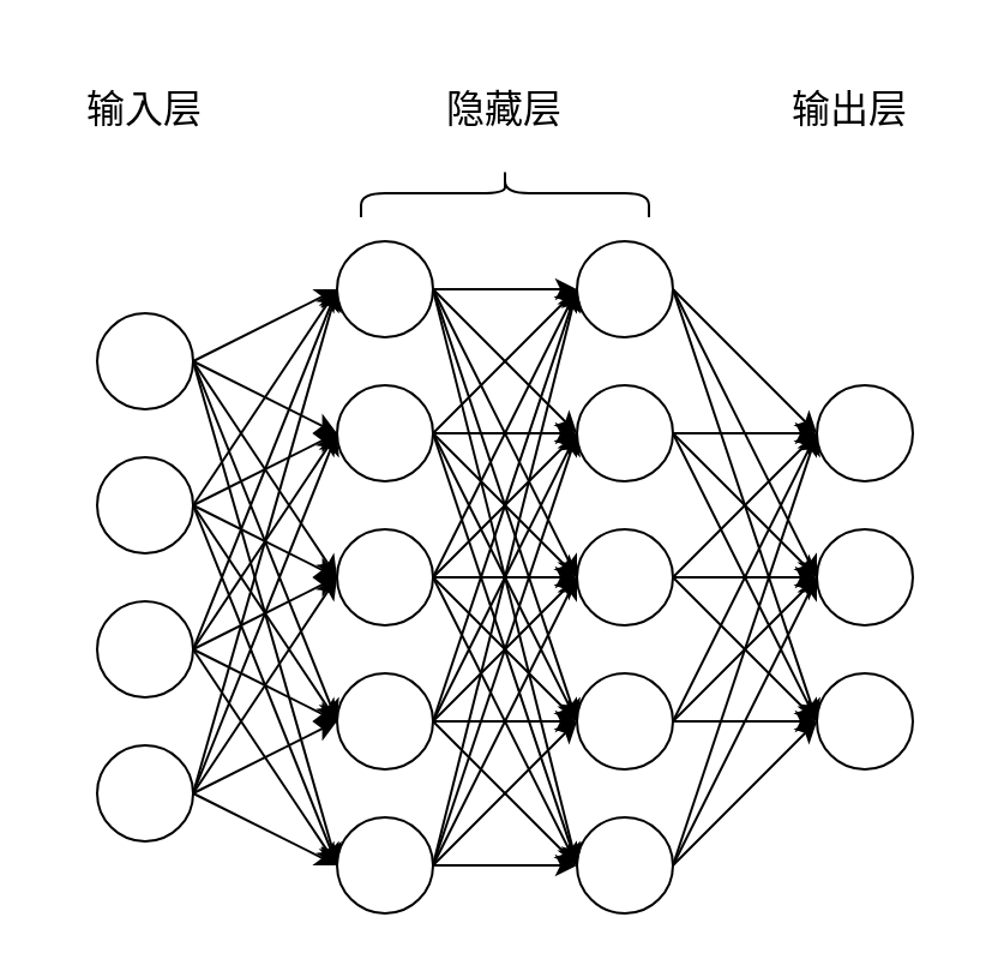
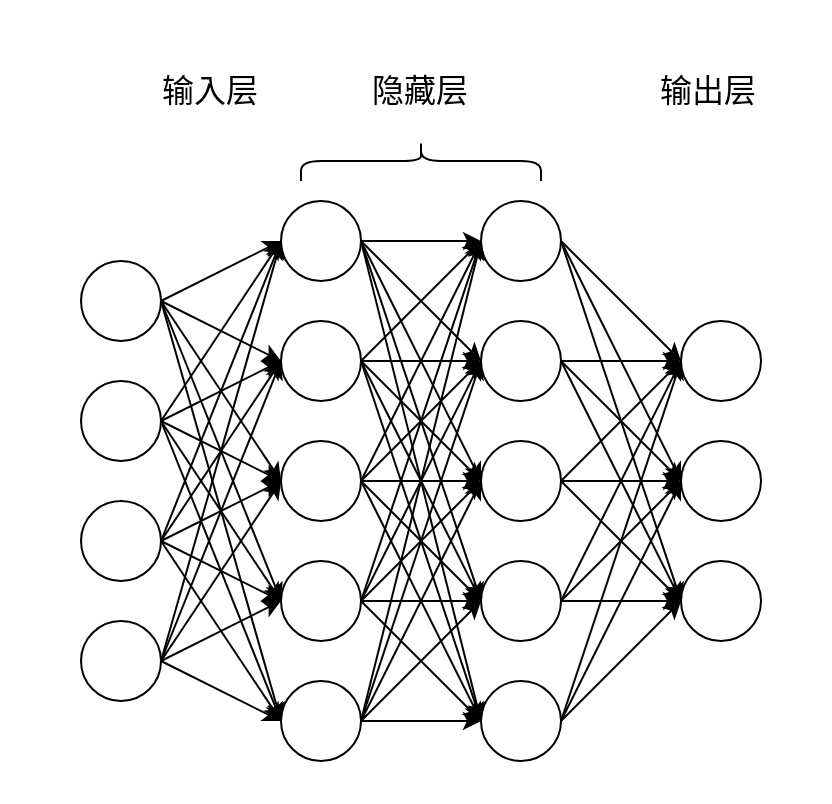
  <mxCell id="0" />
  <mxCell id="1" parent="0" />
  <mxCell id="2" value="" style="ellipse;whiteSpace=wrap;html=1;aspect=fixed;" parent="1" vertex="1"><mxGeometry x="40" y="130" width="40" height="40" as="geometry" /></mxCell>
  <mxCell id="3" value="" style="ellipse;whiteSpace=wrap;html=1;aspect=fixed;" parent="1" vertex="1"><mxGeometry x="40" y="190" width="40" height="40" as="geometry" /></mxCell>
  <mxCell id="4" value="" style="ellipse;whiteSpace=wrap;html=1;aspect=fixed;" parent="1" vertex="1"><mxGeometry x="40" y="250" width="40" height="40" as="geometry" /></mxCell>
  <mxCell id="5" value="" style="ellipse;whiteSpace=wrap;html=1;aspect=fixed;" parent="1" vertex="1"><mxGeometry x="40" y="310" width="40" height="40" as="geometry" /></mxCell>
  <mxCell id="6" value="" style="ellipse;whiteSpace=wrap;html=1;aspect=fixed;" parent="1" vertex="1"><mxGeometry x="140" y="100" width="40" height="40" as="geometry" /></mxCell>
  <mxCell id="7" value="" style="ellipse;whiteSpace=wrap;html=1;aspect=fixed;" parent="1" vertex="1"><mxGeometry x="140" y="160" width="40" height="40" as="geometry" /></mxCell>
  <mxCell id="8" value="" style="ellipse;whiteSpace=wrap;html=1;aspect=fixed;" parent="1" vertex="1"><mxGeometry x="140" y="220" width="40" height="40" as="geometry" /></mxCell>
  <mxCell id="9" value="" style="ellipse;whiteSpace=wrap;html=1;aspect=fixed;" parent="1" vertex="1"><mxGeometry x="140" y="280" width="40" height="40" as="geometry" /></mxCell>
  <mxCell id="10" value="" style="ellipse;whiteSpace=wrap;html=1;aspect=fixed;" parent="1" vertex="1"><mxGeometry x="140" y="340" width="40" height="40" as="geometry" /></mxCell>
  <mxCell id="11" value="" style="ellipse;whiteSpace=wrap;html=1;aspect=fixed;" parent="1" vertex="1"><mxGeometry x="240" y="100" width="40" height="40" as="geometry" /></mxCell>
  <mxCell id="12" value="" style="ellipse;whiteSpace=wrap;html=1;aspect=fixed;" parent="1" vertex="1"><mxGeometry x="240" y="160" width="40" height="40" as="geometry" /></mxCell>
  <mxCell id="13" value="" style="ellipse;whiteSpace=wrap;html=1;aspect=fixed;" parent="1" vertex="1"><mxGeometry x="240" y="220" width="40" height="40" as="geometry" /></mxCell>
  <mxCell id="14" value="" style="ellipse;whiteSpace=wrap;html=1;aspect=fixed;" parent="1" vertex="1"><mxGeometry x="240" y="280" width="40" height="40" as="geometry" /></mxCell>
  <mxCell id="15" value="" style="ellipse;whiteSpace=wrap;html=1;aspect=fixed;" parent="1" vertex="1"><mxGeometry x="240" y="340" width="40" height="40" as="geometry" /></mxCell>
  <mxCell id="16" value="" style="ellipse;whiteSpace=wrap;html=1;aspect=fixed;" parent="1" vertex="1"><mxGeometry x="340" y="160" width="40" height="40" as="geometry" /></mxCell>
  <mxCell id="17" value="" style="ellipse;whiteSpace=wrap;html=1;aspect=fixed;" parent="1" vertex="1"><mxGeometry x="340" y="220" width="40" height="40" as="geometry" /></mxCell>
  <mxCell id="18" value="" style="ellipse;whiteSpace=wrap;html=1;aspect=fixed;" parent="1" vertex="1"><mxGeometry x="340" y="280" width="40" height="40" as="geometry" /></mxCell>
  <mxCell id="19" value="" style="endArrow=classic;html=1;rounded=0;entryX=0;entryY=0.5;entryDx=0;entryDy=0;" parent="1" target="6" edge="1"><mxGeometry width="50" height="50" relative="1" as="geometry"><mxPoint x="80" y="150" as="sourcePoint" /><mxPoint x="130" y="100" as="targetPoint" /></mxGeometry></mxCell>
  <mxCell id="20" value="" style="endArrow=classic;html=1;rounded=0;entryX=0;entryY=0.5;entryDx=0;entryDy=0;" parent="1" target="7" edge="1"><mxGeometry width="50" height="50" relative="1" as="geometry"><mxPoint x="80" y="150" as="sourcePoint" /><mxPoint x="130" y="100" as="targetPoint" /></mxGeometry></mxCell>
  <mxCell id="21" value="" style="endArrow=classic;html=1;rounded=0;entryX=0;entryY=0.5;entryDx=0;entryDy=0;exitX=1;exitY=0.5;exitDx=0;exitDy=0;" parent="1" source="2" target="8" edge="1"><mxGeometry width="50" height="50" relative="1" as="geometry"><mxPoint x="90" y="160" as="sourcePoint" /><mxPoint x="150" y="190" as="targetPoint" /></mxGeometry></mxCell>
  <mxCell id="22" value="" style="endArrow=classic;html=1;rounded=0;entryX=0;entryY=0.5;entryDx=0;entryDy=0;exitX=1;exitY=0.5;exitDx=0;exitDy=0;" parent="1" source="2" target="9" edge="1"><mxGeometry width="50" height="50" relative="1" as="geometry"><mxPoint x="90" y="160" as="sourcePoint" /><mxPoint x="150" y="250" as="targetPoint" /></mxGeometry></mxCell>
  <mxCell id="23" value="" style="endArrow=classic;html=1;rounded=0;entryX=0;entryY=0.5;entryDx=0;entryDy=0;exitX=1;exitY=0.5;exitDx=0;exitDy=0;" parent="1" source="2" target="10" edge="1"><mxGeometry width="50" height="50" relative="1" as="geometry"><mxPoint x="90" y="160" as="sourcePoint" /><mxPoint x="150" y="310" as="targetPoint" /></mxGeometry></mxCell>
  <mxCell id="24" value="" style="endArrow=classic;html=1;rounded=0;entryX=0;entryY=0.5;entryDx=0;entryDy=0;exitX=1;exitY=0.5;exitDx=0;exitDy=0;" parent="1" source="3" target="7" edge="1"><mxGeometry width="50" height="50" relative="1" as="geometry"><mxPoint x="90" y="160" as="sourcePoint" /><mxPoint x="150" y="130" as="targetPoint" /></mxGeometry></mxCell>
  <mxCell id="25" value="" style="endArrow=classic;html=1;rounded=0;entryX=0;entryY=0.5;entryDx=0;entryDy=0;" parent="1" target="6" edge="1"><mxGeometry width="50" height="50" relative="1" as="geometry"><mxPoint x="80" y="210" as="sourcePoint" /><mxPoint x="130" y="160" as="targetPoint" /></mxGeometry></mxCell>
  <mxCell id="26" value="" style="endArrow=classic;html=1;rounded=0;" parent="1" edge="1"><mxGeometry width="50" height="50" relative="1" as="geometry"><mxPoint x="80" y="210" as="sourcePoint" /><mxPoint x="140" y="240" as="targetPoint" /></mxGeometry></mxCell>
  <mxCell id="27" value="" style="endArrow=classic;html=1;rounded=0;entryX=0;entryY=0.5;entryDx=0;entryDy=0;" parent="1" target="9" edge="1"><mxGeometry width="50" height="50" relative="1" as="geometry"><mxPoint x="80" y="210" as="sourcePoint" /><mxPoint x="130" y="160" as="targetPoint" /></mxGeometry></mxCell>
  <mxCell id="28" value="" style="endArrow=classic;html=1;rounded=0;" parent="1" edge="1"><mxGeometry width="50" height="50" relative="1" as="geometry"><mxPoint x="80" y="210" as="sourcePoint" /><mxPoint x="140" y="360" as="targetPoint" /></mxGeometry></mxCell>
  <mxCell id="29" value="" style="endArrow=classic;html=1;rounded=0;entryX=0;entryY=0.5;entryDx=0;entryDy=0;" parent="1" target="6" edge="1"><mxGeometry width="50" height="50" relative="1" as="geometry"><mxPoint x="80" y="270" as="sourcePoint" /><mxPoint x="130" y="220" as="targetPoint" /></mxGeometry></mxCell>
  <mxCell id="30" value="" style="endArrow=classic;html=1;rounded=0;entryX=0;entryY=0.5;entryDx=0;entryDy=0;" parent="1" target="7" edge="1"><mxGeometry width="50" height="50" relative="1" as="geometry"><mxPoint x="80" y="270" as="sourcePoint" /><mxPoint x="130" y="220" as="targetPoint" /></mxGeometry></mxCell>
  <mxCell id="31" value="" style="endArrow=classic;html=1;rounded=0;entryX=0;entryY=0.5;entryDx=0;entryDy=0;" parent="1" target="8" edge="1"><mxGeometry width="50" height="50" relative="1" as="geometry"><mxPoint x="80" y="270" as="sourcePoint" /><mxPoint x="130" y="220" as="targetPoint" /></mxGeometry></mxCell>
  <mxCell id="32" value="" style="endArrow=classic;html=1;rounded=0;" parent="1" edge="1"><mxGeometry width="50" height="50" relative="1" as="geometry"><mxPoint x="80" y="270" as="sourcePoint" /><mxPoint x="140" y="300" as="targetPoint" /></mxGeometry></mxCell>
  <mxCell id="33" value="" style="endArrow=classic;html=1;rounded=0;" parent="1" edge="1"><mxGeometry width="50" height="50" relative="1" as="geometry"><mxPoint x="80" y="270" as="sourcePoint" /><mxPoint x="140" y="360" as="targetPoint" /></mxGeometry></mxCell>
  <mxCell id="34" value="" style="endArrow=classic;html=1;rounded=0;" parent="1" edge="1"><mxGeometry width="50" height="50" relative="1" as="geometry"><mxPoint x="80" y="330" as="sourcePoint" /><mxPoint x="140" y="120" as="targetPoint" /></mxGeometry></mxCell>
  <mxCell id="35" value="" style="endArrow=classic;html=1;rounded=0;entryX=0;entryY=0.5;entryDx=0;entryDy=0;" parent="1" target="7" edge="1"><mxGeometry width="50" height="50" relative="1" as="geometry"><mxPoint x="80" y="330" as="sourcePoint" /><mxPoint x="130" y="280" as="targetPoint" /></mxGeometry></mxCell>
  <mxCell id="36" value="" style="endArrow=classic;html=1;rounded=0;" parent="1" edge="1"><mxGeometry width="50" height="50" relative="1" as="geometry"><mxPoint x="80" y="330" as="sourcePoint" /><mxPoint x="140" y="240" as="targetPoint" /></mxGeometry></mxCell>
  <mxCell id="37" value="" style="endArrow=classic;html=1;rounded=0;" parent="1" edge="1"><mxGeometry width="50" height="50" relative="1" as="geometry"><mxPoint x="80" y="330" as="sourcePoint" /><mxPoint x="140" y="300" as="targetPoint" /></mxGeometry></mxCell>
  <mxCell id="38" value="" style="endArrow=classic;html=1;rounded=0;" parent="1" edge="1"><mxGeometry width="50" height="50" relative="1" as="geometry"><mxPoint x="80" y="330" as="sourcePoint" /><mxPoint x="140" y="360" as="targetPoint" /></mxGeometry></mxCell>
  <mxCell id="39" value="" style="endArrow=classic;html=1;rounded=0;entryX=0;entryY=0.5;entryDx=0;entryDy=0;" parent="1" target="11" edge="1"><mxGeometry width="50" height="50" relative="1" as="geometry"><mxPoint x="180" y="360" as="sourcePoint" /><mxPoint x="230" y="310" as="targetPoint" /></mxGeometry></mxCell>
  <mxCell id="40" value="" style="endArrow=classic;html=1;rounded=0;entryX=0;entryY=0.5;entryDx=0;entryDy=0;" parent="1" target="11" edge="1"><mxGeometry width="50" height="50" relative="1" as="geometry"><mxPoint x="180" y="300" as="sourcePoint" /><mxPoint x="210" y="80" as="targetPoint" /></mxGeometry></mxCell>
  <mxCell id="41" value="" style="endArrow=classic;html=1;rounded=0;entryX=0;entryY=0.5;entryDx=0;entryDy=0;" parent="1" target="11" edge="1"><mxGeometry width="50" height="50" relative="1" as="geometry"><mxPoint x="180" y="240" as="sourcePoint" /><mxPoint x="230" y="190" as="targetPoint" /></mxGeometry></mxCell>
  <mxCell id="42" value="" style="endArrow=classic;html=1;rounded=0;entryX=0;entryY=0.5;entryDx=0;entryDy=0;" parent="1" target="11" edge="1"><mxGeometry width="50" height="50" relative="1" as="geometry"><mxPoint x="180" y="180" as="sourcePoint" /><mxPoint x="230" y="130" as="targetPoint" /></mxGeometry></mxCell>
  <mxCell id="43" value="" style="endArrow=classic;html=1;rounded=0;entryX=0;entryY=0.5;entryDx=0;entryDy=0;" parent="1" target="11" edge="1"><mxGeometry width="50" height="50" relative="1" as="geometry"><mxPoint x="180" y="120" as="sourcePoint" /><mxPoint x="230" y="70" as="targetPoint" /></mxGeometry></mxCell>
  <mxCell id="44" value="" style="endArrow=classic;html=1;rounded=0;entryX=0;entryY=0.5;entryDx=0;entryDy=0;" parent="1" target="12" edge="1"><mxGeometry width="50" height="50" relative="1" as="geometry"><mxPoint x="180" y="120" as="sourcePoint" /><mxPoint x="230" y="70" as="targetPoint" /></mxGeometry></mxCell>
  <mxCell id="45" value="" style="endArrow=classic;html=1;rounded=0;entryX=0;entryY=0.5;entryDx=0;entryDy=0;exitX=1;exitY=0.5;exitDx=0;exitDy=0;" parent="1" source="7" target="12" edge="1"><mxGeometry width="50" height="50" relative="1" as="geometry"><mxPoint x="200" y="70" as="sourcePoint" /><mxPoint x="250" y="20" as="targetPoint" /></mxGeometry></mxCell>
  <mxCell id="46" value="" style="endArrow=classic;html=1;rounded=0;entryX=0;entryY=0.5;entryDx=0;entryDy=0;exitX=1;exitY=0.5;exitDx=0;exitDy=0;" parent="1" source="8" target="12" edge="1"><mxGeometry width="50" height="50" relative="1" as="geometry"><mxPoint x="200" y="110" as="sourcePoint" /><mxPoint x="250" y="60" as="targetPoint" /></mxGeometry></mxCell>
  <mxCell id="47" value="" style="endArrow=classic;html=1;rounded=0;entryX=0;entryY=0.5;entryDx=0;entryDy=0;" parent="1" target="12" edge="1"><mxGeometry width="50" height="50" relative="1" as="geometry"><mxPoint x="180" y="300" as="sourcePoint" /><mxPoint x="230" y="250" as="targetPoint" /></mxGeometry></mxCell>
  <mxCell id="48" value="" style="endArrow=classic;html=1;rounded=0;entryX=0;entryY=0.5;entryDx=0;entryDy=0;" parent="1" target="12" edge="1"><mxGeometry width="50" height="50" relative="1" as="geometry"><mxPoint x="180" y="360" as="sourcePoint" /><mxPoint x="230" y="310" as="targetPoint" /></mxGeometry></mxCell>
  <mxCell id="49" value="" style="endArrow=classic;html=1;rounded=0;entryX=0;entryY=0.5;entryDx=0;entryDy=0;exitX=1;exitY=0.5;exitDx=0;exitDy=0;" parent="1" source="6" target="13" edge="1"><mxGeometry width="50" height="50" relative="1" as="geometry"><mxPoint x="190" y="450" as="sourcePoint" /><mxPoint x="240" y="400" as="targetPoint" /></mxGeometry></mxCell>
  <mxCell id="50" value="" style="endArrow=classic;html=1;rounded=0;exitX=1;exitY=0.5;exitDx=0;exitDy=0;entryX=0;entryY=0.5;entryDx=0;entryDy=0;" parent="1" source="7" target="13" edge="1"><mxGeometry width="50" height="50" relative="1" as="geometry"><mxPoint x="170" y="430" as="sourcePoint" /><mxPoint x="240" y="230" as="targetPoint" /></mxGeometry></mxCell>
  <mxCell id="51" value="" style="endArrow=classic;html=1;rounded=0;entryX=0;entryY=0.5;entryDx=0;entryDy=0;exitX=1;exitY=0.5;exitDx=0;exitDy=0;" parent="1" source="8" target="13" edge="1"><mxGeometry width="50" height="50" relative="1" as="geometry"><mxPoint x="170" y="470" as="sourcePoint" /><mxPoint x="220" y="420" as="targetPoint" /></mxGeometry></mxCell>
  <mxCell id="52" value="" style="endArrow=classic;html=1;rounded=0;entryX=0;entryY=0.5;entryDx=0;entryDy=0;exitX=1;exitY=0.5;exitDx=0;exitDy=0;" parent="1" source="9" target="13" edge="1"><mxGeometry width="50" height="50" relative="1" as="geometry"><mxPoint x="260" y="480" as="sourcePoint" /><mxPoint x="310" y="430" as="targetPoint" /></mxGeometry></mxCell>
  <mxCell id="53" value="" style="endArrow=classic;html=1;rounded=0;entryX=0;entryY=0.5;entryDx=0;entryDy=0;exitX=1;exitY=0.5;exitDx=0;exitDy=0;" parent="1" source="10" target="13" edge="1"><mxGeometry width="50" height="50" relative="1" as="geometry"><mxPoint x="180" y="470" as="sourcePoint" /><mxPoint x="230" y="420" as="targetPoint" /></mxGeometry></mxCell>
  <mxCell id="54" value="" style="endArrow=classic;html=1;rounded=0;entryX=0;entryY=0.5;entryDx=0;entryDy=0;exitX=1;exitY=0.5;exitDx=0;exitDy=0;" parent="1" source="9" target="15" edge="1"><mxGeometry width="50" height="50" relative="1" as="geometry"><mxPoint x="430" y="490" as="sourcePoint" /><mxPoint x="480" y="440" as="targetPoint" /></mxGeometry></mxCell>
  <mxCell id="55" value="" style="endArrow=classic;html=1;rounded=0;entryX=0;entryY=0.5;entryDx=0;entryDy=0;exitX=1;exitY=0.5;exitDx=0;exitDy=0;" parent="1" source="10" target="15" edge="1"><mxGeometry width="50" height="50" relative="1" as="geometry"><mxPoint x="160" y="460" as="sourcePoint" /><mxPoint x="210" y="410" as="targetPoint" /></mxGeometry></mxCell>
  <mxCell id="56" value="" style="endArrow=classic;html=1;rounded=0;entryX=0;entryY=0.5;entryDx=0;entryDy=0;exitX=1;exitY=0.5;exitDx=0;exitDy=0;" parent="1" source="7" target="14" edge="1"><mxGeometry width="50" height="50" relative="1" as="geometry"><mxPoint x="160" y="510" as="sourcePoint" /><mxPoint x="210" y="460" as="targetPoint" /></mxGeometry></mxCell>
  <mxCell id="57" value="" style="endArrow=classic;html=1;rounded=0;entryX=0;entryY=0.5;entryDx=0;entryDy=0;exitX=1;exitY=0.5;exitDx=0;exitDy=0;" parent="1" source="8" target="14" edge="1"><mxGeometry width="50" height="50" relative="1" as="geometry"><mxPoint x="170" y="430" as="sourcePoint" /><mxPoint x="220" y="380" as="targetPoint" /></mxGeometry></mxCell>
  <mxCell id="58" value="" style="endArrow=classic;html=1;rounded=0;entryX=0;entryY=0.5;entryDx=0;entryDy=0;exitX=1;exitY=0.5;exitDx=0;exitDy=0;" parent="1" source="9" target="14" edge="1"><mxGeometry width="50" height="50" relative="1" as="geometry"><mxPoint x="170" y="470" as="sourcePoint" /><mxPoint x="220" y="420" as="targetPoint" /></mxGeometry></mxCell>
  <mxCell id="59" value="" style="endArrow=classic;html=1;rounded=0;entryX=0;entryY=0.5;entryDx=0;entryDy=0;exitX=1;exitY=0.5;exitDx=0;exitDy=0;" parent="1" source="10" target="14" edge="1"><mxGeometry width="50" height="50" relative="1" as="geometry"><mxPoint x="160" y="460" as="sourcePoint" /><mxPoint x="210" y="410" as="targetPoint" /></mxGeometry></mxCell>
  <mxCell id="60" value="" style="endArrow=classic;html=1;rounded=0;entryX=0;entryY=0.5;entryDx=0;entryDy=0;exitX=1;exitY=0.5;exitDx=0;exitDy=0;" parent="1" source="6" target="14" edge="1"><mxGeometry width="50" height="50" relative="1" as="geometry"><mxPoint x="250" y="530" as="sourcePoint" /><mxPoint x="300" y="480" as="targetPoint" /></mxGeometry></mxCell>
  <mxCell id="61" value="" style="endArrow=classic;html=1;rounded=0;entryX=0;entryY=0.5;entryDx=0;entryDy=0;exitX=1;exitY=0.5;exitDx=0;exitDy=0;" parent="1" source="7" target="15" edge="1"><mxGeometry width="50" height="50" relative="1" as="geometry"><mxPoint x="160" y="530" as="sourcePoint" /><mxPoint x="220" y="410" as="targetPoint" /></mxGeometry></mxCell>
  <mxCell id="62" value="" style="endArrow=classic;html=1;rounded=0;entryX=0;entryY=0.5;entryDx=0;entryDy=0;exitX=1;exitY=0.5;exitDx=0;exitDy=0;" parent="1" source="6" target="15" edge="1"><mxGeometry width="50" height="50" relative="1" as="geometry"><mxPoint x="70" y="480" as="sourcePoint" /><mxPoint x="120" y="430" as="targetPoint" /></mxGeometry></mxCell>
  <mxCell id="63" value="" style="endArrow=classic;html=1;rounded=0;entryX=0;entryY=0.5;entryDx=0;entryDy=0;exitX=1;exitY=0.5;exitDx=0;exitDy=0;" parent="1" source="8" target="15" edge="1"><mxGeometry width="50" height="50" relative="1" as="geometry"><mxPoint x="240" y="500" as="sourcePoint" /><mxPoint x="290" y="450" as="targetPoint" /></mxGeometry></mxCell>
  <mxCell id="64" value="" style="endArrow=classic;html=1;rounded=0;entryX=0;entryY=0.5;entryDx=0;entryDy=0;exitX=1;exitY=0.5;exitDx=0;exitDy=0;" parent="1" source="13" target="16" edge="1"><mxGeometry width="50" height="50" relative="1" as="geometry"><mxPoint x="270" y="480" as="sourcePoint" /><mxPoint x="320" y="430" as="targetPoint" /></mxGeometry></mxCell>
  <mxCell id="65" value="" style="endArrow=classic;html=1;rounded=0;entryX=0;entryY=0.5;entryDx=0;entryDy=0;exitX=1;exitY=0.5;exitDx=0;exitDy=0;" parent="1" source="12" target="16" edge="1"><mxGeometry width="50" height="50" relative="1" as="geometry"><mxPoint x="230" y="500" as="sourcePoint" /><mxPoint x="280" y="450" as="targetPoint" /></mxGeometry></mxCell>
  <mxCell id="66" value="" style="endArrow=classic;html=1;rounded=0;entryX=0;entryY=0.5;entryDx=0;entryDy=0;exitX=1;exitY=0.5;exitDx=0;exitDy=0;" parent="1" source="11" target="16" edge="1"><mxGeometry width="50" height="50" relative="1" as="geometry"><mxPoint x="320" y="460" as="sourcePoint" /><mxPoint x="370" y="410" as="targetPoint" /></mxGeometry></mxCell>
  <mxCell id="67" value="" style="endArrow=classic;html=1;rounded=0;entryX=0;entryY=0.5;entryDx=0;entryDy=0;exitX=1;exitY=0.5;exitDx=0;exitDy=0;" parent="1" source="14" target="16" edge="1"><mxGeometry width="50" height="50" relative="1" as="geometry"><mxPoint x="110" y="480" as="sourcePoint" /><mxPoint x="160" y="430" as="targetPoint" /></mxGeometry></mxCell>
  <mxCell id="68" value="" style="endArrow=classic;html=1;rounded=0;entryX=0;entryY=0.5;entryDx=0;entryDy=0;exitX=1;exitY=0.5;exitDx=0;exitDy=0;" parent="1" source="15" target="16" edge="1"><mxGeometry width="50" height="50" relative="1" as="geometry"><mxPoint x="290" y="440" as="sourcePoint" /><mxPoint x="340" y="390" as="targetPoint" /></mxGeometry></mxCell>
  <mxCell id="69" value="" style="endArrow=classic;html=1;rounded=0;entryX=0;entryY=0.5;entryDx=0;entryDy=0;exitX=1;exitY=0.5;exitDx=0;exitDy=0;" parent="1" source="12" target="17" edge="1"><mxGeometry width="50" height="50" relative="1" as="geometry"><mxPoint x="290" y="470" as="sourcePoint" /><mxPoint x="340" y="420" as="targetPoint" /></mxGeometry></mxCell>
  <mxCell id="70" value="" style="endArrow=classic;html=1;rounded=0;entryX=0;entryY=0.5;entryDx=0;entryDy=0;exitX=1;exitY=0.5;exitDx=0;exitDy=0;" parent="1" source="13" target="17" edge="1"><mxGeometry width="50" height="50" relative="1" as="geometry"><mxPoint x="270" y="450" as="sourcePoint" /><mxPoint x="320" y="400" as="targetPoint" /></mxGeometry></mxCell>
  <mxCell id="71" value="" style="endArrow=classic;html=1;rounded=0;entryX=0;entryY=0.5;entryDx=0;entryDy=0;exitX=1;exitY=0.5;exitDx=0;exitDy=0;" parent="1" source="14" target="17" edge="1"><mxGeometry width="50" height="50" relative="1" as="geometry"><mxPoint x="280" y="460" as="sourcePoint" /><mxPoint x="330" y="410" as="targetPoint" /></mxGeometry></mxCell>
  <mxCell id="72" value="" style="endArrow=classic;html=1;rounded=0;entryX=0;entryY=0.5;entryDx=0;entryDy=0;exitX=1;exitY=0.5;exitDx=0;exitDy=0;" parent="1" source="15" target="17" edge="1"><mxGeometry width="50" height="50" relative="1" as="geometry"><mxPoint x="280" y="450" as="sourcePoint" /><mxPoint x="330" y="400" as="targetPoint" /></mxGeometry></mxCell>
  <mxCell id="73" value="" style="endArrow=classic;html=1;rounded=0;entryX=0;entryY=0.5;entryDx=0;entryDy=0;exitX=1;exitY=0.5;exitDx=0;exitDy=0;" parent="1" source="11" target="17" edge="1"><mxGeometry width="50" height="50" relative="1" as="geometry"><mxPoint x="380" y="490" as="sourcePoint" /><mxPoint x="430" y="440" as="targetPoint" /></mxGeometry></mxCell>
  <mxCell id="74" value="" style="endArrow=classic;html=1;rounded=0;entryX=0;entryY=0.5;entryDx=0;entryDy=0;exitX=1;exitY=0.5;exitDx=0;exitDy=0;" parent="1" source="13" target="18" edge="1"><mxGeometry width="50" height="50" relative="1" as="geometry"><mxPoint x="280" y="460" as="sourcePoint" /><mxPoint x="330" y="410" as="targetPoint" /></mxGeometry></mxCell>
  <mxCell id="75" value="" style="endArrow=classic;html=1;rounded=0;entryX=0;entryY=0.5;entryDx=0;entryDy=0;exitX=1;exitY=0.5;exitDx=0;exitDy=0;" parent="1" source="12" target="18" edge="1"><mxGeometry width="50" height="50" relative="1" as="geometry"><mxPoint x="280" y="430" as="sourcePoint" /><mxPoint x="330" y="380" as="targetPoint" /></mxGeometry></mxCell>
  <mxCell id="76" value="" style="endArrow=classic;html=1;rounded=0;entryX=0;entryY=0.5;entryDx=0;entryDy=0;exitX=1;exitY=0.5;exitDx=0;exitDy=0;" parent="1" source="11" target="18" edge="1"><mxGeometry width="50" height="50" relative="1" as="geometry"><mxPoint x="280" y="400" as="sourcePoint" /><mxPoint x="330" y="350" as="targetPoint" /></mxGeometry></mxCell>
  <mxCell id="77" value="" style="endArrow=classic;html=1;rounded=0;entryX=0;entryY=0.5;entryDx=0;entryDy=0;exitX=1;exitY=0.5;exitDx=0;exitDy=0;" parent="1" source="14" target="18" edge="1"><mxGeometry width="50" height="50" relative="1" as="geometry"><mxPoint x="290" y="440" as="sourcePoint" /><mxPoint x="340" y="390" as="targetPoint" /></mxGeometry></mxCell>
  <mxCell id="78" value="" style="endArrow=classic;html=1;rounded=0;entryX=0;entryY=0.5;entryDx=0;entryDy=0;exitX=1;exitY=0.5;exitDx=0;exitDy=0;" parent="1" source="15" target="18" edge="1"><mxGeometry width="50" height="50" relative="1" as="geometry"><mxPoint x="304" y="460" as="sourcePoint" /><mxPoint x="354" y="410" as="targetPoint" /></mxGeometry></mxCell>
- <mxCell id="79" value="&lt;font style=&quot;font-size: 16px;&quot;&gt;输入层&lt;/font&gt;" style="text;html=1;strokeColor=none;fillColor=none;align=center;verticalAlign=middle;whiteSpace=wrap;rounded=0;" parent="1" vertex="1"><mxGeometry x="20" y="30" width="80" height="30" as="geometry" /></mxCell>
+ <mxCell id="79" value="&lt;font style=&quot;font-size: 16px;&quot;&gt;输入层&lt;/font&gt;" style="text;html=1;strokeColor=none;fillColor=none;align=center;verticalAlign=middle;whiteSpace=wrap;rounded=0;" parent="1" vertex="1"><mxGeometry x="65" y="30" width="80" height="30" as="geometry" /></mxCell>
  <mxCell id="80" value="" style="shape=curlyBracket;whiteSpace=wrap;html=1;rounded=1;labelPosition=left;verticalLabelPosition=middle;align=right;verticalAlign=middle;rotation=90;" parent="1" vertex="1"><mxGeometry x="200" y="20" width="20" height="120" as="geometry" /></mxCell>
  <mxCell id="81" value="&lt;font style=&quot;font-size: 16px;&quot;&gt;隐藏层&lt;/font&gt;" style="text;html=1;strokeColor=none;fillColor=none;align=center;verticalAlign=middle;whiteSpace=wrap;rounded=0;" parent="1" vertex="1"><mxGeometry x="170" y="30" width="80" height="30" as="geometry" /></mxCell>
  <mxCell id="82" value="&lt;font style=&quot;font-size: 16px;&quot;&gt;输出层&lt;/font&gt;" style="text;html=1;strokeColor=none;fillColor=none;align=center;verticalAlign=middle;whiteSpace=wrap;rounded=0;" parent="1" vertex="1"><mxGeometry x="314" y="30" width="80" height="30" as="geometry" /></mxCell>
